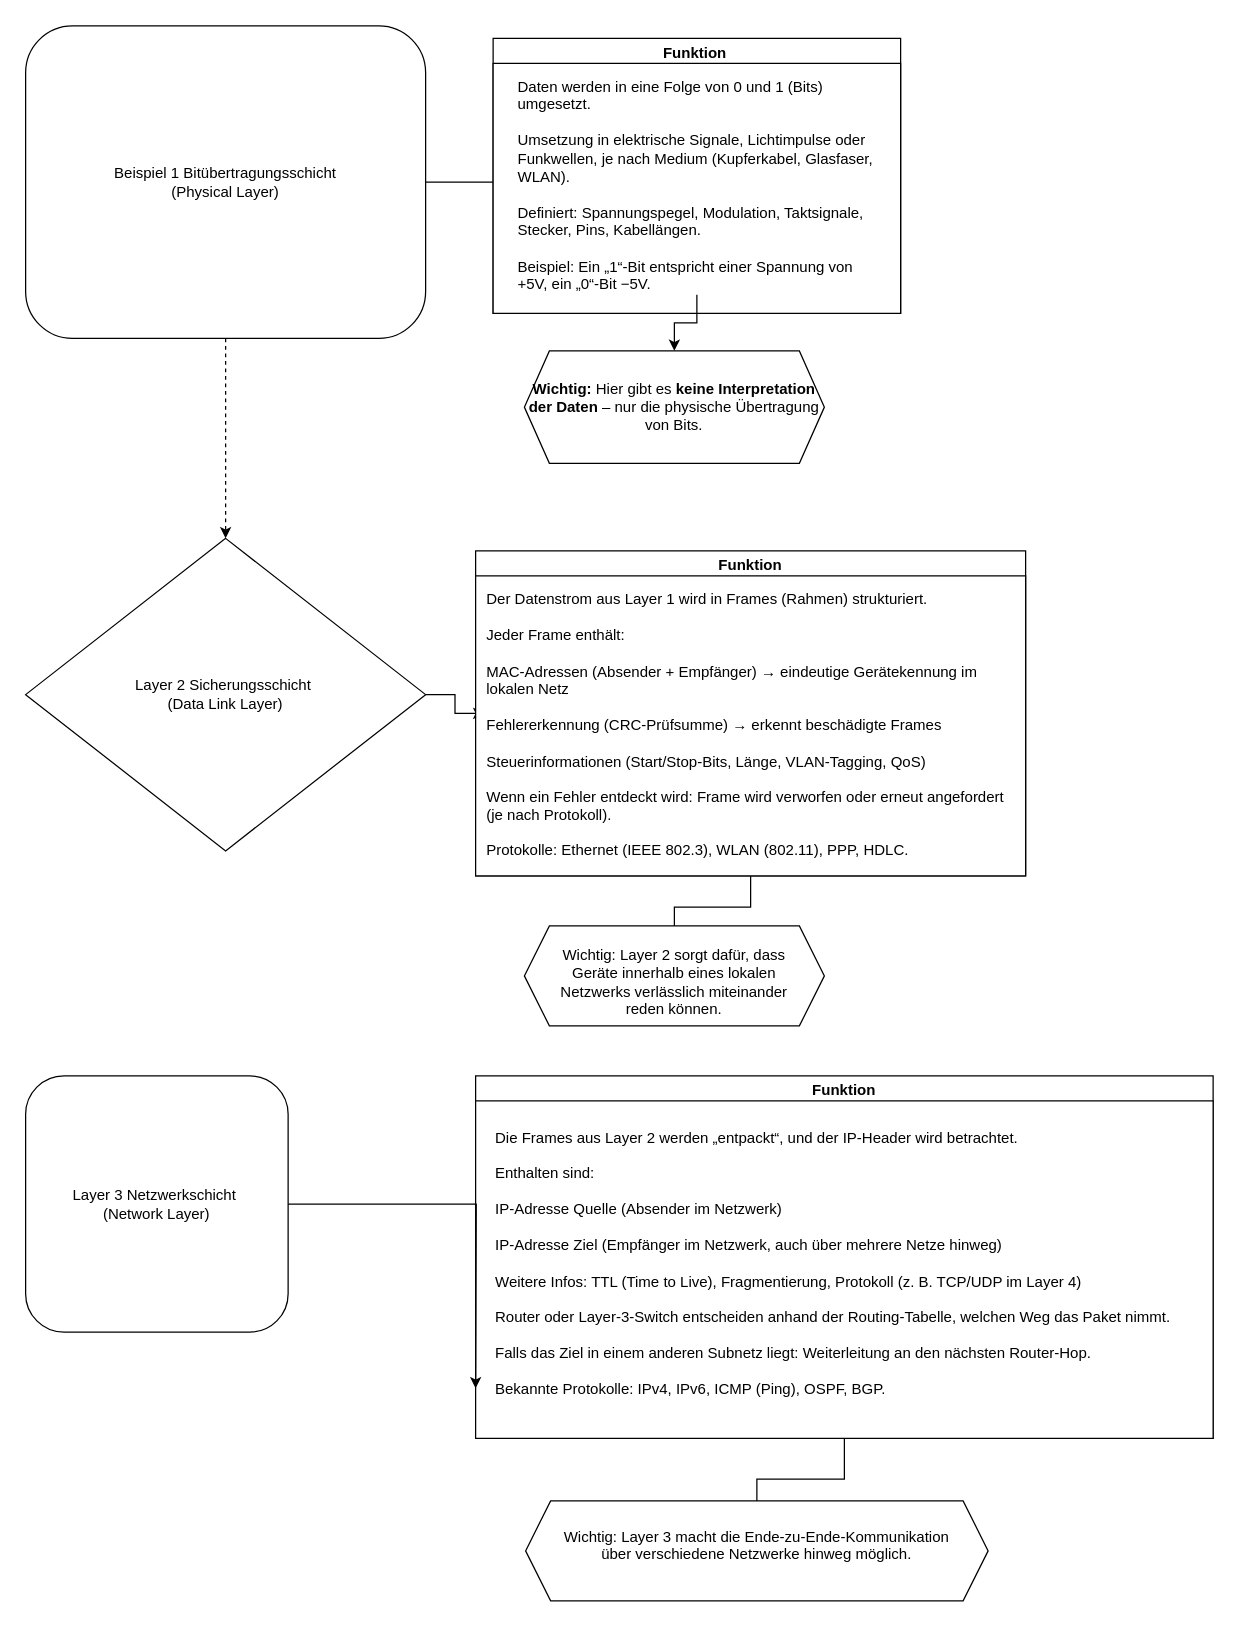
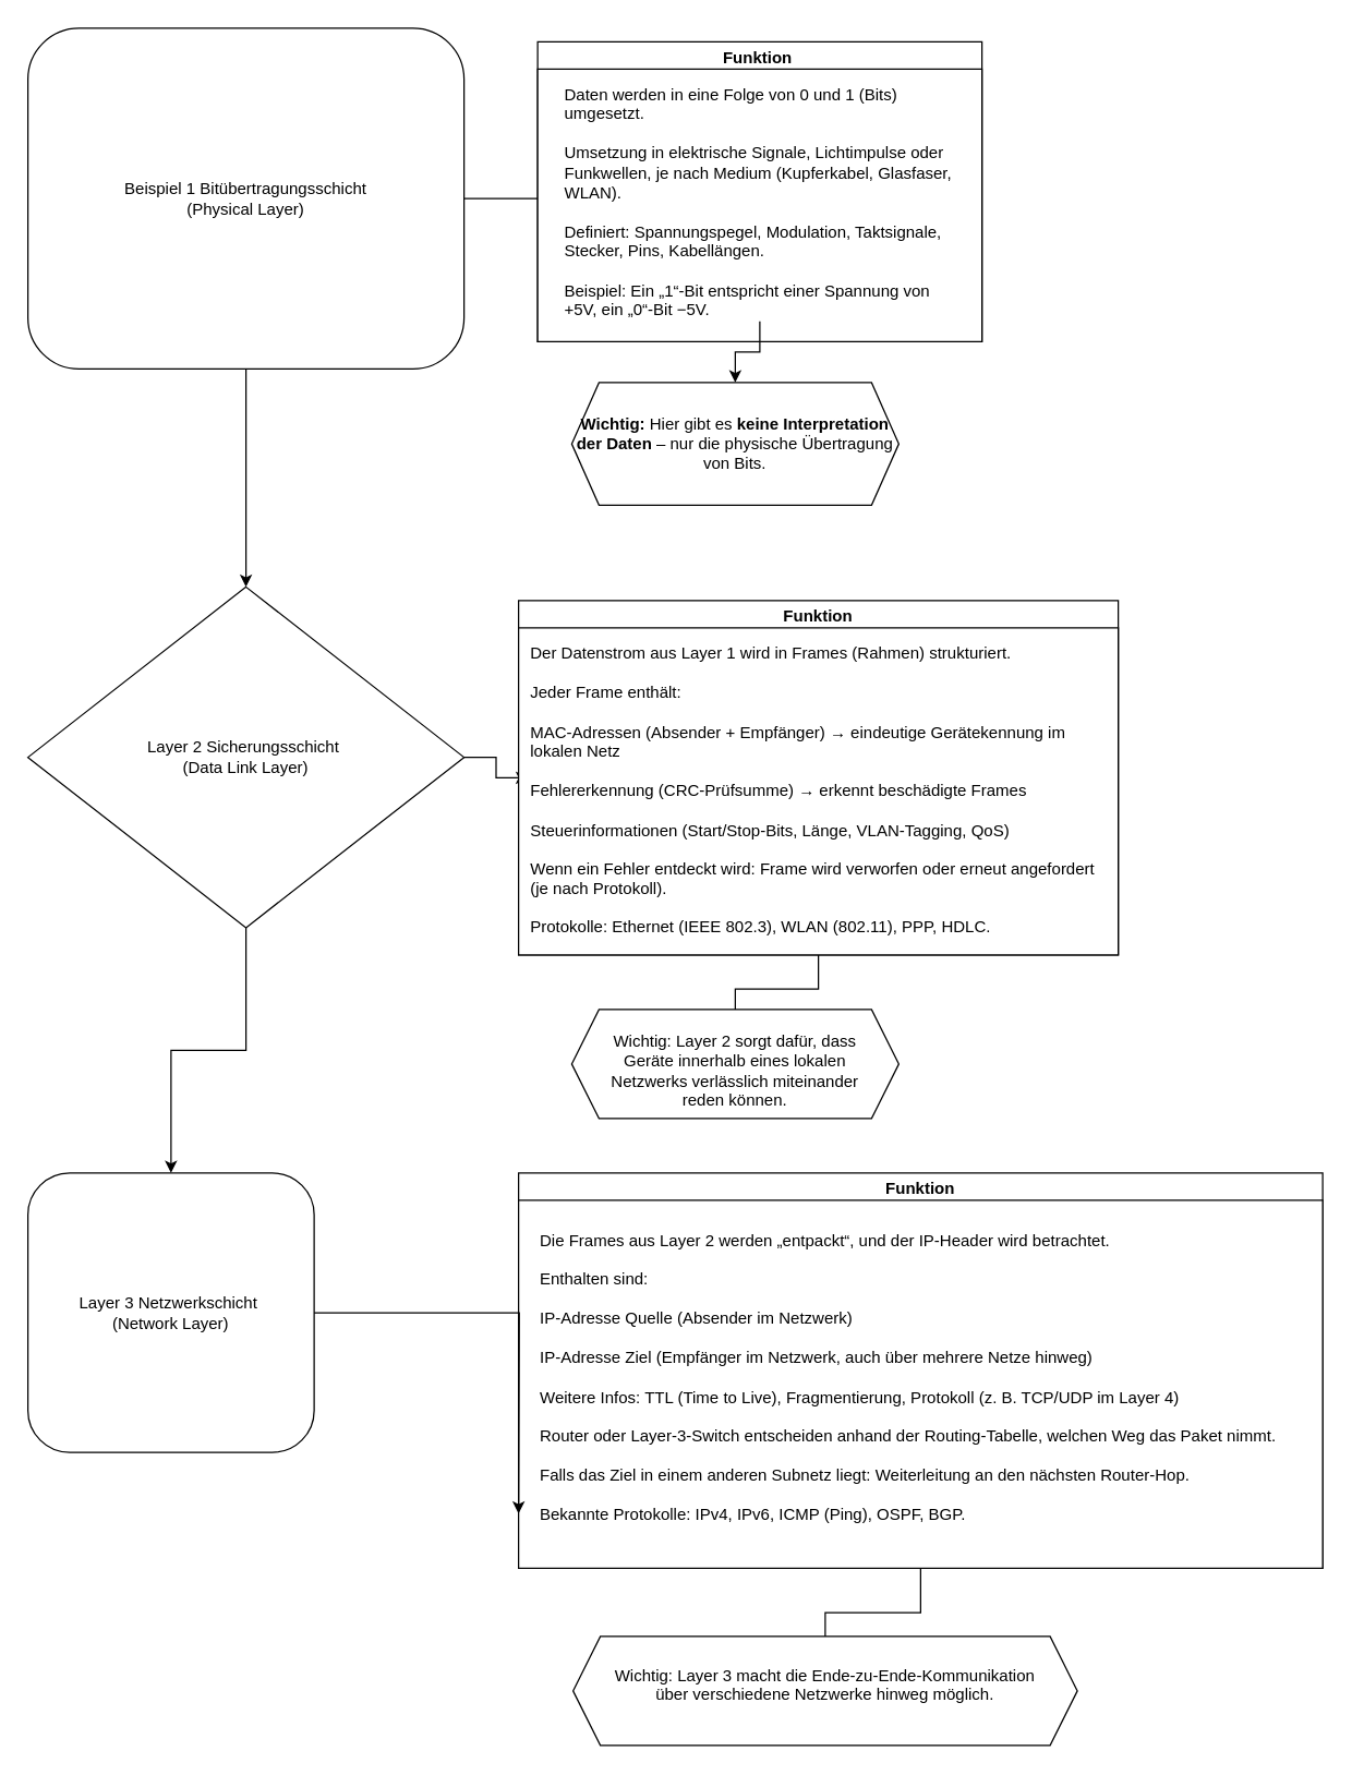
  <mxCell id="0" />
  <mxCell id="1" parent="0" />
  <mxCell id="2" value="" style="edgeStyle=orthogonalEdgeStyle;rounded=0;orthogonalLoop=1;jettySize=auto;html=1;" edge="1" parent="1" source="4" target="7"><mxGeometry relative="1" as="geometry" /></mxCell>
- <mxCell id="3" value="" style="edgeStyle=orthogonalEdgeStyle;rounded=0;orthogonalLoop=1;jettySize=auto;html=1;dashed=1;" edge="1" parent="1" source="4" target="12"><mxGeometry relative="1" as="geometry" /></mxCell>
+ <mxCell id="3" value="" style="edgeStyle=orthogonalEdgeStyle;rounded=0;orthogonalLoop=1;jettySize=auto;html=1;" edge="1" parent="1" source="4" target="12"><mxGeometry relative="1" as="geometry" /></mxCell>
  <mxCell id="4" value="Beispiel 1 Bitübertragungsschicht&lt;br&gt;(Physical Layer)" style="rounded=1;whiteSpace=wrap;html=1;" vertex="1" parent="1"><mxGeometry x="20" y="20" width="320" height="250" as="geometry" /></mxCell>
  <mxCell id="5" value="Funktion&lt;span style=&quot;white-space: pre;&quot;&gt;&#09;&lt;/span&gt;" style="swimlane;whiteSpace=wrap;html=1;" vertex="1" parent="1"><mxGeometry x="394" y="30" width="326" height="220" as="geometry" /></mxCell>
  <mxCell id="6" value="" style="rounded=0;whiteSpace=wrap;html=1;verticalAlign=bottom;" vertex="1" parent="5"><mxGeometry y="20" width="326" height="200" as="geometry" /></mxCell>
  <mxCell id="7" value="Daten werden in eine Folge von 0 und 1 (Bits) umgesetzt.&#10;&#10;Umsetzung in elektrische Signale, Lichtimpulse oder Funkwellen, je nach Medium (Kupferkabel, Glasfaser, WLAN).&#10;&#10;Definiert: Spannungspegel, Modulation, Taktsignale, Stecker, Pins, Kabellängen.&#10;&#10;Beispiel: Ein „1“-Bit entspricht einer Spannung von +5V, ein „0“-Bit −5V." style="text;whiteSpace=wrap;html=1;" vertex="1" parent="5"><mxGeometry x="18" y="25" width="290" height="180" as="geometry" /></mxCell>
  <mxCell id="8" value="&lt;strong data-end=&quot;788&quot; data-start=&quot;776&quot;&gt;Wichtig:&lt;/strong&gt; Hier gibt es &lt;strong data-end=&quot;836&quot; data-start=&quot;802&quot;&gt;keine Interpretation der Daten&lt;/strong&gt; – nur die physische Übertragung von Bits." style="shape=hexagon;perimeter=hexagonPerimeter2;whiteSpace=wrap;html=1;fixedSize=1;" vertex="1" parent="1"><mxGeometry x="419" y="280" width="240" height="90" as="geometry" /></mxCell>
  <mxCell id="9" value="" style="edgeStyle=orthogonalEdgeStyle;rounded=0;orthogonalLoop=1;jettySize=auto;html=1;" edge="1" parent="1" source="7" target="8"><mxGeometry relative="1" as="geometry" /></mxCell>
  <mxCell id="10" value="" style="edgeStyle=orthogonalEdgeStyle;rounded=0;orthogonalLoop=1;jettySize=auto;html=1;" edge="1" parent="1" source="12" target="16"><mxGeometry relative="1" as="geometry" /></mxCell>
+ <mxCell id="11" value="" style="edgeStyle=orthogonalEdgeStyle;rounded=0;orthogonalLoop=1;jettySize=auto;html=1;" edge="1" parent="1" source="12" target="20"><mxGeometry relative="1" as="geometry" /></mxCell>
  <mxCell id="12" value="Layer 2 Sicherungsschicht&amp;nbsp;&lt;br&gt;(Data Link Layer)" style="rhombus;whiteSpace=wrap;html=1;" vertex="1" parent="1"><mxGeometry x="20" y="430" width="320" height="250" as="geometry" /></mxCell>
  <mxCell id="13" value="" style="edgeStyle=orthogonalEdgeStyle;rounded=0;orthogonalLoop=1;jettySize=auto;html=1;" edge="1" parent="1" source="14" target="18"><mxGeometry relative="1" as="geometry" /></mxCell>
  <mxCell id="14" value="Funktion" style="swimlane;whiteSpace=wrap;html=1;" vertex="1" parent="1"><mxGeometry x="380" y="440" width="440" height="260" as="geometry" /></mxCell>
  <mxCell id="15" value="" style="rounded=0;whiteSpace=wrap;html=1;" vertex="1" parent="14"><mxGeometry y="20" width="440" height="240" as="geometry" /></mxCell>
  <mxCell id="16" value="Der Datenstrom aus Layer 1 wird in Frames (Rahmen) strukturiert.&#10;&#10;Jeder Frame enthält:&#10;&#10;MAC-Adressen (Absender + Empfänger) → eindeutige Gerätekennung im lokalen Netz&#10;&#10;Fehlererkennung (CRC-Prüfsumme) → erkennt beschädigte Frames&#10;&#10;Steuerinformationen (Start/Stop-Bits, Länge, VLAN-Tagging, QoS)&#10;&#10;Wenn ein Fehler entdeckt wird: Frame wird verworfen oder erneut angefordert (je nach Protokoll).&#10;&#10;Protokolle: Ethernet (IEEE 802.3), WLAN (802.11), PPP, HDLC." style="text;whiteSpace=wrap;html=1;" vertex="1" parent="14"><mxGeometry x="7" y="25" width="416" height="210" as="geometry" /></mxCell>
  <mxCell id="17" value="" style="shape=hexagon;perimeter=hexagonPerimeter2;whiteSpace=wrap;html=1;fixedSize=1;" vertex="1" parent="1"><mxGeometry x="419" y="740" width="240" height="80" as="geometry" /></mxCell>
  <mxCell id="18" value="Wichtig: Layer 2 sorgt dafür, dass Geräte innerhalb eines lokalen Netzwerks verlässlich miteinander reden können." style="text;whiteSpace=wrap;html=1;align=center;" vertex="1" parent="1"><mxGeometry x="434" y="750" width="210" height="60" as="geometry" /></mxCell>
  <mxCell id="19" value="" style="edgeStyle=orthogonalEdgeStyle;rounded=0;orthogonalLoop=1;jettySize=auto;html=1;" edge="1" parent="1" target="24"><mxGeometry relative="1" as="geometry"><mxPoint x="550" y="940" as="sourcePoint" /></mxGeometry></mxCell>
  <mxCell id="20" value="Layer 3 Netzwerkschicht&amp;nbsp;&lt;br&gt;(Network Layer)" style="rounded=1;whiteSpace=wrap;html=1;" vertex="1" parent="1"><mxGeometry x="20" y="860" width="210" height="205" as="geometry" /></mxCell>
  <mxCell id="21" value="" style="edgeStyle=orthogonalEdgeStyle;rounded=0;orthogonalLoop=1;jettySize=auto;html=1;" edge="1" parent="1" source="22" target="26"><mxGeometry relative="1" as="geometry" /></mxCell>
  <mxCell id="22" value="Funktion" style="swimlane;whiteSpace=wrap;html=1;labelBackgroundColor=default;" vertex="1" parent="1"><mxGeometry x="380" y="860" width="590" height="290" as="geometry" /></mxCell>
  <mxCell id="23" value="" style="rounded=0;whiteSpace=wrap;html=1;" vertex="1" parent="22"><mxGeometry y="20" width="590" height="270" as="geometry" /></mxCell>
  <mxCell id="24" value="Die Frames aus Layer 2 werden „entpackt“, und der IP-Header wird betrachtet.&#10;&#10;Enthalten sind:&#10;&#10;IP-Adresse Quelle (Absender im Netzwerk)&#10;&#10;IP-Adresse Ziel (Empfänger im Netzwerk, auch über mehrere Netze hinweg)&#10;&#10;Weitere Infos: TTL (Time to Live), Fragmentierung, Protokoll (z. B. TCP/UDP im Layer 4)&#10;&#10;Router oder Layer-3-Switch entscheiden anhand der Routing-Tabelle, welchen Weg das Paket nimmt.&#10;&#10;Falls das Ziel in einem anderen Subnetz liegt: Weiterleitung an den nächsten Router-Hop.&#10;&#10;Bekannte Protokolle: IPv4, IPv6, ICMP (Ping), OSPF, BGP." style="text;whiteSpace=wrap;html=1;verticalAlign=middle;" vertex="1" parent="22"><mxGeometry x="14" y="30" width="570" height="240" as="geometry" /></mxCell>
  <mxCell id="25" value="" style="shape=hexagon;perimeter=hexagonPerimeter2;whiteSpace=wrap;html=1;fixedSize=1;" vertex="1" parent="1"><mxGeometry x="420" y="1200" width="370" height="80" as="geometry" /></mxCell>
  <mxCell id="26" value="Wichtig: Layer 3 macht die Ende-zu-Ende-Kommunikation über verschiedene Netzwerke hinweg möglich." style="text;whiteSpace=wrap;html=1;align=center;" vertex="1" parent="1"><mxGeometry x="440" y="1215" width="330" height="50" as="geometry" /></mxCell>
  <mxCell id="27" value="" style="edgeStyle=orthogonalEdgeStyle;rounded=0;orthogonalLoop=1;jettySize=auto;html=1;" edge="1" parent="1" source="20"><mxGeometry relative="1" as="geometry"><mxPoint x="340" y="985" as="sourcePoint" /><mxPoint x="380" y="1110" as="targetPoint" /></mxGeometry></mxCell>
